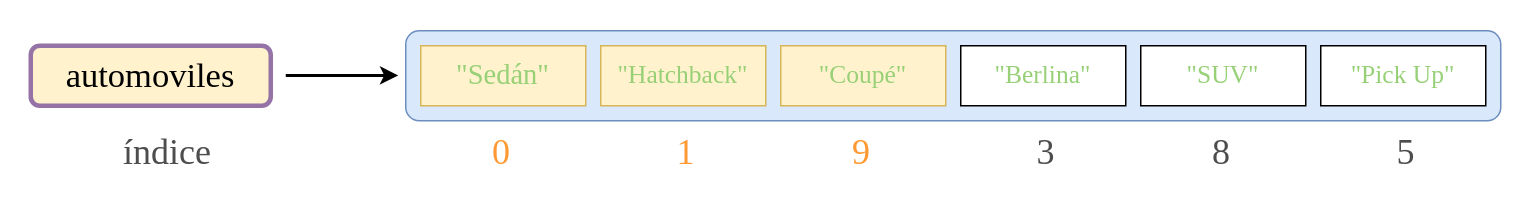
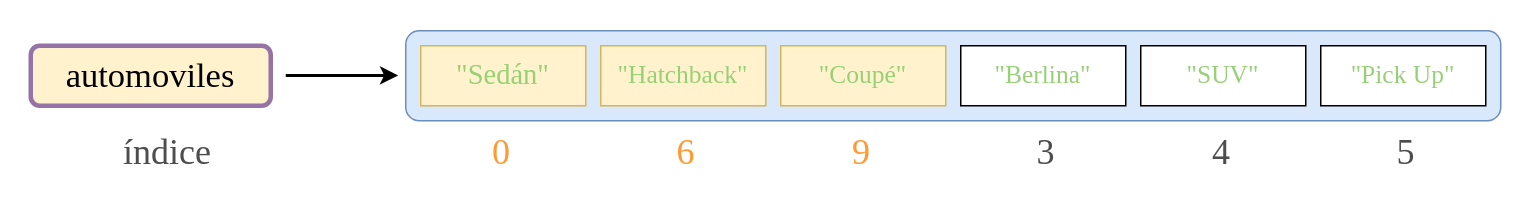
  <mxCell id="0" />
  <mxCell id="1" parent="0" />
  <mxCell id="2" value="" style="rounded=1;whiteSpace=wrap;html=1;fillColor=#dae8fc;strokeColor=#6c8ebf;" vertex="1" parent="1"><mxGeometry x="270" y="20" width="730" height="60" as="geometry" /></mxCell>
  <mxCell id="3" style="edgeStyle=orthogonalEdgeStyle;rounded=0;orthogonalLoop=1;jettySize=auto;html=1;strokeWidth=2;" parent="1" edge="1"><mxGeometry relative="1" as="geometry"><mxPoint x="265" y="49.76" as="targetPoint" /><mxPoint x="190" y="49.76" as="sourcePoint" /></mxGeometry></mxCell>
  <mxCell id="4" value="&lt;span style=&quot;font-size: 23px&quot;&gt;automoviles&lt;/span&gt;" style="rounded=1;whiteSpace=wrap;html=1;fontFamily=Cascadia Code;fontSource=https%3A%2F%2Ffonts.googleapis.com%2Fcss%3Ffamily%3DCascadia%2BCode;strokeColor=#9673a6;strokeWidth=3;fillColor=#fff2cc;" parent="1" vertex="1"><mxGeometry x="20" y="30" width="160" height="40" as="geometry" /></mxCell>
  <mxCell id="5" value="&lt;span style=&quot;color: rgb(151 , 208 , 119) ; font-family: &amp;#34;cascadia code&amp;#34;&quot;&gt;&lt;font style=&quot;font-size: 19px&quot;&gt;&quot;Sedán&quot;&lt;/font&gt;&lt;/span&gt;" style="rounded=0;whiteSpace=wrap;html=1;fillColor=#fff2cc;strokeColor=#d6b656;" parent="1" vertex="1"><mxGeometry x="280" y="30" width="110" height="40" as="geometry" /></mxCell>
  <mxCell id="6" value="&lt;span style=&quot;color: rgb(151 , 208 , 119) ; font-family: &amp;#34;cascadia code&amp;#34;&quot;&gt;&lt;font style=&quot;font-size: 17px&quot;&gt;&quot;Hatchback&quot;&lt;/font&gt;&lt;/span&gt;" style="rounded=0;whiteSpace=wrap;html=1;fillColor=#fff2cc;strokeColor=#d6b656;" parent="1" vertex="1"><mxGeometry x="400" y="30" width="110" height="40" as="geometry" /></mxCell>
  <mxCell id="7" value="&lt;span style=&quot;color: rgb(151 , 208 , 119) ; font-family: &amp;#34;cascadia code&amp;#34;&quot;&gt;&lt;font style=&quot;font-size: 17px&quot;&gt;&quot;Coupé&quot;&lt;/font&gt;&lt;/span&gt;" style="rounded=0;whiteSpace=wrap;html=1;fillColor=#fff2cc;strokeColor=#d6b656;" parent="1" vertex="1"><mxGeometry x="520" y="30" width="110" height="40" as="geometry" /></mxCell>
  <mxCell id="8" value="&lt;span style=&quot;color: rgb(151 , 208 , 119) ; font-family: &amp;#34;cascadia code&amp;#34;&quot;&gt;&lt;font style=&quot;font-size: 17px&quot;&gt;&quot;Berlina&quot;&lt;/font&gt;&lt;/span&gt;" style="rounded=0;whiteSpace=wrap;html=1;" parent="1" vertex="1"><mxGeometry x="640" y="30" width="110" height="40" as="geometry" /></mxCell>
  <mxCell id="9" value="&lt;span style=&quot;color: rgb(151 , 208 , 119) ; font-family: &amp;#34;cascadia code&amp;#34;&quot;&gt;&lt;font style=&quot;font-size: 17px&quot;&gt;&quot;SUV&quot;&lt;/font&gt;&lt;/span&gt;" style="rounded=0;whiteSpace=wrap;html=1;" parent="1" vertex="1"><mxGeometry x="760" y="30" width="110" height="40" as="geometry" /></mxCell>
  <mxCell id="10" value="&lt;span style=&quot;color: rgb(151 , 208 , 119) ; font-family: &amp;#34;cascadia code&amp;#34;&quot;&gt;&lt;font style=&quot;font-size: 17px&quot;&gt;&quot;Pick Up&quot;&lt;/font&gt;&lt;/span&gt;" style="rounded=0;whiteSpace=wrap;html=1;" parent="1" vertex="1"><mxGeometry x="880" y="30" width="110" height="40" as="geometry" /></mxCell>
  <mxCell id="11" value="&lt;div style=&quot;text-align: center&quot;&gt;&lt;font face=&quot;cascadia code&quot; style=&quot;font-size: 24px&quot; color=&quot;#ff9933&quot;&gt;0&lt;/font&gt;&lt;/div&gt;" style="text;whiteSpace=wrap;html=1;" parent="1" vertex="1"><mxGeometry x="326.25" y="80" width="15" height="30" as="geometry" /></mxCell>
- <mxCell id="12" value="&lt;div style=&quot;text-align: center&quot;&gt;&lt;font face=&quot;cascadia code&quot; style=&quot;font-size: 24px&quot; color=&quot;#ff9933&quot;&gt;1&lt;/font&gt;&lt;/div&gt;" style="text;whiteSpace=wrap;html=1;" parent="1" vertex="1"><mxGeometry x="448.75" y="80" width="15" height="30" as="geometry" /></mxCell>
+ <mxCell id="12" value="&lt;div style=&quot;text-align: center&quot;&gt;&lt;font face=&quot;cascadia code&quot; style=&quot;font-size: 24px&quot; color=&quot;#ff9933&quot;&gt;6&lt;/font&gt;&lt;/div&gt;" style="text;whiteSpace=wrap;html=1;" parent="1" vertex="1"><mxGeometry x="448.75" y="80" width="15" height="30" as="geometry" /></mxCell>
  <mxCell id="13" value="&lt;div style=&quot;text-align: center&quot;&gt;&lt;font face=&quot;cascadia code&quot; color=&quot;#ff9933&quot;&gt;&lt;span style=&quot;font-size: 24px&quot;&gt;9&lt;/span&gt;&lt;/font&gt;&lt;/div&gt;" style="text;whiteSpace=wrap;html=1;" parent="1" vertex="1"><mxGeometry x="566.25" y="80" width="15" height="30" as="geometry" /></mxCell>
  <mxCell id="14" value="&lt;div style=&quot;text-align: center&quot;&gt;&lt;font color=&quot;#4d4d4d&quot; face=&quot;cascadia code&quot; style=&quot;font-size: 24px&quot;&gt;3&lt;/font&gt;&lt;/div&gt;" style="text;whiteSpace=wrap;html=1;" parent="1" vertex="1"><mxGeometry x="688.75" y="80" width="15" height="30" as="geometry" /></mxCell>
- <mxCell id="15" value="&lt;div style=&quot;text-align: center&quot;&gt;&lt;font color=&quot;#4d4d4d&quot; face=&quot;cascadia code&quot;&gt;&lt;span style=&quot;font-size: 24px&quot;&gt;8&lt;/span&gt;&lt;/font&gt;&lt;/div&gt;" style="text;whiteSpace=wrap;html=1;" parent="1" vertex="1"><mxGeometry x="806.25" y="80" width="15" height="30" as="geometry" /></mxCell>
+ <mxCell id="15" value="&lt;div style=&quot;text-align: center&quot;&gt;&lt;font color=&quot;#4d4d4d&quot; face=&quot;cascadia code&quot;&gt;&lt;span style=&quot;font-size: 24px&quot;&gt;4&lt;/span&gt;&lt;/font&gt;&lt;/div&gt;" style="text;whiteSpace=wrap;html=1;" parent="1" vertex="1"><mxGeometry x="806.25" y="80" width="15" height="30" as="geometry" /></mxCell>
  <mxCell id="16" value="&lt;div style=&quot;text-align: center&quot;&gt;&lt;font color=&quot;#4d4d4d&quot; face=&quot;cascadia code&quot;&gt;&lt;span style=&quot;font-size: 24px&quot;&gt;5&lt;/span&gt;&lt;/font&gt;&lt;/div&gt;" style="text;whiteSpace=wrap;html=1;" parent="1" vertex="1"><mxGeometry x="928.75" y="80" width="15" height="30" as="geometry" /></mxCell>
  <mxCell id="17" value="&lt;div style=&quot;text-align: center&quot;&gt;&lt;font color=&quot;#4d4d4d&quot; face=&quot;cascadia code&quot; style=&quot;font-size: 24px&quot;&gt;índice&lt;/font&gt;&lt;/div&gt;" style="text;whiteSpace=wrap;html=1;" parent="1" vertex="1"><mxGeometry x="80" y="80" width="90" height="30" as="geometry" /></mxCell>
